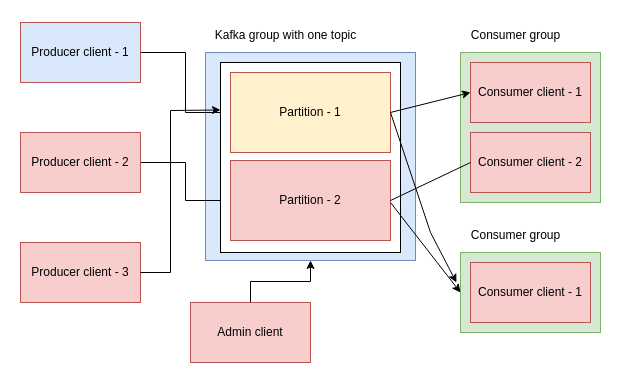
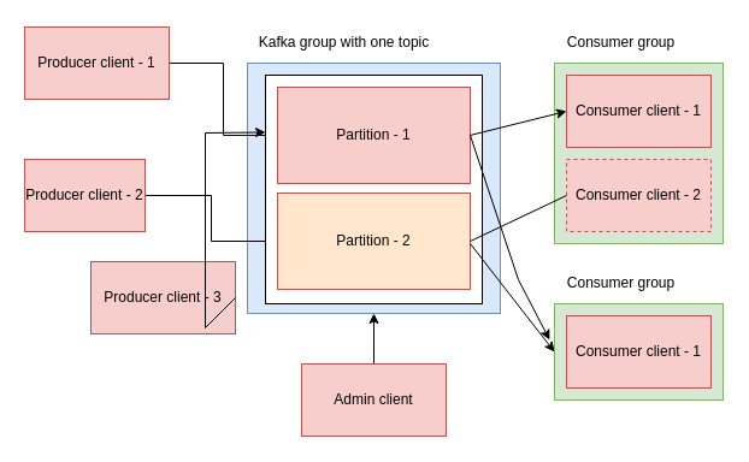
  <mxCell id="0" />
  <mxCell id="1" parent="0" />
  <mxCell id="2" value="" style="whiteSpace=wrap;html=1;fillColor=#dae8fc;strokeColor=#6c8ebf;" vertex="1" parent="1"><mxGeometry x="205" y="52" width="210" height="208" as="geometry" /></mxCell>
  <mxCell id="3" value="" style="edgeStyle=orthogonalEdgeStyle;rounded=0;orthogonalLoop=1;jettySize=auto;html=1;" edge="1" parent="1" source="4" target="2"><mxGeometry relative="1" as="geometry" /></mxCell>
- <mxCell id="4" value="Admin client" style="whiteSpace=wrap;html=1;fillColor=#f8cecc;strokeColor=#b85450;" vertex="1" parent="1"><mxGeometry x="190" y="302" width="120" height="60" as="geometry" /></mxCell>
- <mxCell id="5" value="" style="edgeStyle=orthogonalEdgeStyle;rounded=0;orthogonalLoop=1;jettySize=auto;html=1;endArrow=none;" edge="1" parent="1" source="6" target="19"><mxGeometry relative="1" as="geometry" /></mxCell>
- <mxCell id="6" value="Producer client - 1" style="whiteSpace=wrap;html=1;fillColor=#dae8fc;strokeColor=#b85450;" vertex="1" parent="1"><mxGeometry x="20" y="22" width="120" height="60" as="geometry" /></mxCell>
+ <mxCell id="4" value="Admin client" style="whiteSpace=wrap;html=1;fillColor=#f8cecc;strokeColor=#b85450;" vertex="1" parent="1"><mxGeometry x="250" y="302" width="120" height="60" as="geometry" /></mxCell>
+ <mxCell id="5" value="" style="edgeStyle=orthogonalEdgeStyle;rounded=0;orthogonalLoop=1;jettySize=auto;html=1;" edge="1" parent="1" source="6" target="19"><mxGeometry relative="1" as="geometry" /></mxCell>
+ <mxCell id="6" value="Producer client - 1" style="whiteSpace=wrap;html=1;fillColor=#f8cecc;strokeColor=#b85450;" vertex="1" parent="1"><mxGeometry x="20" y="22" width="120" height="60" as="geometry" /></mxCell>
  <mxCell id="7" value="" style="edgeStyle=orthogonalEdgeStyle;rounded=0;orthogonalLoop=1;jettySize=auto;html=1;" edge="1" parent="1" source="8" target="20"><mxGeometry relative="1" as="geometry" /></mxCell>
- <mxCell id="8" value="Producer client - 2" style="whiteSpace=wrap;html=1;fillColor=#f8cecc;strokeColor=#b85450;" vertex="1" parent="1"><mxGeometry x="20" y="132" width="120" height="60" as="geometry" /></mxCell>
- <mxCell id="9" value="Producer client - 3" style="whiteSpace=wrap;html=1;fillColor=#f8cecc;strokeColor=#b85450;" vertex="1" parent="1"><mxGeometry x="20" y="242" width="120" height="60" as="geometry" /></mxCell>
+ <mxCell id="8" value="Producer client - 2" style="whiteSpace=wrap;html=1;fillColor=#f8cecc;strokeColor=#b85450;" vertex="1" parent="1"><mxGeometry x="20" y="132" width="100" height="60" as="geometry" /></mxCell>
+ <mxCell id="9" value="Producer client - 3" style="whiteSpace=wrap;html=1;fillColor=#f8cecc;strokeColor=#b85450;" vertex="1" parent="1"><mxGeometry x="75" y="217" width="120" height="60" as="geometry" /></mxCell>
  <mxCell id="10" value="" style="whiteSpace=wrap;html=1;fillColor=#d5e8d4;strokeColor=#82b366;" vertex="1" parent="1"><mxGeometry x="460" y="52" width="140" height="150" as="geometry" /></mxCell>
  <mxCell id="11" value="Consumer client - 1" style="whiteSpace=wrap;html=1;fillColor=#f8cecc;strokeColor=#b85450;" vertex="1" parent="1"><mxGeometry x="470" y="62" width="120" height="60" as="geometry" /></mxCell>
- <mxCell id="12" value="Consumer client - 2" style="whiteSpace=wrap;html=1;fillColor=#f8cecc;strokeColor=#b85450;" vertex="1" parent="1"><mxGeometry x="470" y="132" width="120" height="60" as="geometry" /></mxCell>
+ <mxCell id="12" value="Consumer client - 2" style="whiteSpace=wrap;html=1;fillColor=#f8cecc;strokeColor=#b85450;dashed=1;" vertex="1" parent="1"><mxGeometry x="470" y="132" width="120" height="60" as="geometry" /></mxCell>
  <mxCell id="13" value="Consumer group" style="text;html=1;align=center;verticalAlign=middle;resizable=0;points=[];autosize=1;strokeColor=none;fillColor=none;" vertex="1" parent="1"><mxGeometry x="460" y="20" width="110" height="30" as="geometry" /></mxCell>
  <mxCell id="14" value="" style="whiteSpace=wrap;html=1;fillColor=#d5e8d4;strokeColor=#82b366;" vertex="1" parent="1"><mxGeometry x="460" y="252" width="140" height="80" as="geometry" /></mxCell>
  <mxCell id="15" value="Consumer client - 1" style="whiteSpace=wrap;html=1;fillColor=#f8cecc;strokeColor=#b85450;" vertex="1" parent="1"><mxGeometry x="470" y="262" width="120" height="60" as="geometry" /></mxCell>
  <mxCell id="16" value="Consumer group" style="text;html=1;align=center;verticalAlign=middle;resizable=0;points=[];autosize=1;strokeColor=none;fillColor=none;" vertex="1" parent="1"><mxGeometry x="460" y="220" width="110" height="30" as="geometry" /></mxCell>
  <mxCell id="17" value="Kafka group with one topic" style="text;html=1;align=center;verticalAlign=middle;resizable=0;points=[];autosize=1;strokeColor=none;fillColor=none;" vertex="1" parent="1"><mxGeometry x="200" y="20" width="170" height="30" as="geometry" /></mxCell>
  <mxCell id="18" value="" style="whiteSpace=wrap;html=1;" vertex="1" parent="1"><mxGeometry x="220" y="62" width="180" height="190" as="geometry" /></mxCell>
- <mxCell id="19" value="Partition - 1" style="whiteSpace=wrap;html=1;fillColor=#fff2cc;strokeColor=#b85450;" vertex="1" parent="1"><mxGeometry x="230" y="72" width="160" height="80" as="geometry" /></mxCell>
- <mxCell id="20" value="Partition - 2" style="whiteSpace=wrap;html=1;fillColor=#f8cecc;strokeColor=#b85450;" vertex="1" parent="1"><mxGeometry x="230" y="160" width="160" height="80" as="geometry" /></mxCell>
+ <mxCell id="19" value="Partition - 1" style="whiteSpace=wrap;html=1;fillColor=#f8cecc;strokeColor=#b85450;" vertex="1" parent="1"><mxGeometry x="230" y="72" width="160" height="80" as="geometry" /></mxCell>
+ <mxCell id="20" value="Partition - 2" style="whiteSpace=wrap;html=1;fillColor=#ffe6cc;strokeColor=#b85450;" vertex="1" parent="1"><mxGeometry x="230" y="160" width="160" height="80" as="geometry" /></mxCell>
  <mxCell id="21" value="" style="edgeStyle=none;orthogonalLoop=1;jettySize=auto;html=1;rounded=0;exitX=1;exitY=0.5;exitDx=0;exitDy=0;entryX=0;entryY=0.25;entryDx=0;entryDy=0;" edge="1" parent="1" source="9" target="18"><mxGeometry width="100" relative="1" as="geometry"><mxPoint x="105" y="372" as="sourcePoint" /><mxPoint x="205" y="372" as="targetPoint" /><Array as="points"><mxPoint x="170" y="272" /><mxPoint x="170" y="110" /></Array></mxGeometry></mxCell>
  <mxCell id="22" value="" style="edgeStyle=none;orthogonalLoop=1;jettySize=auto;html=1;rounded=0;exitX=0.944;exitY=0.263;exitDx=0;exitDy=0;exitPerimeter=0;entryX=0;entryY=0.5;entryDx=0;entryDy=0;" edge="1" parent="1" source="18" target="11"><mxGeometry width="100" relative="1" as="geometry"><mxPoint x="400" y="412" as="sourcePoint" /><mxPoint x="500" y="412" as="targetPoint" /><Array as="points" /></mxGeometry></mxCell>
  <mxCell id="23" value="" style="edgeStyle=none;orthogonalLoop=1;jettySize=auto;html=1;rounded=0;exitX=1;exitY=0.5;exitDx=0;exitDy=0;entryX=0;entryY=0.5;entryDx=0;entryDy=0;endArrow=none;" edge="1" parent="1" source="20" target="12"><mxGeometry width="100" relative="1" as="geometry"><mxPoint x="370" y="592" as="sourcePoint" /><mxPoint x="470" y="592" as="targetPoint" /><Array as="points" /></mxGeometry></mxCell>
  <mxCell id="24" value="" style="edgeStyle=none;orthogonalLoop=1;jettySize=auto;html=1;rounded=0;exitX=1;exitY=0.5;exitDx=0;exitDy=0;entryX=-0.029;entryY=0.375;entryDx=0;entryDy=0;entryPerimeter=0;" edge="1" parent="1" source="19" target="14"><mxGeometry width="100" relative="1" as="geometry"><mxPoint x="390" y="472" as="sourcePoint" /><mxPoint x="490" y="472" as="targetPoint" /><Array as="points"><mxPoint x="430" y="232" /></Array></mxGeometry></mxCell>
  <mxCell id="25" value="" style="edgeStyle=none;orthogonalLoop=1;jettySize=auto;html=1;rounded=0;entryX=0;entryY=0.5;entryDx=0;entryDy=0;" edge="1" parent="1" target="14"><mxGeometry width="100" relative="1" as="geometry"><mxPoint x="390" y="202" as="sourcePoint" /><mxPoint x="490" y="432" as="targetPoint" /><Array as="points" /></mxGeometry></mxCell>
